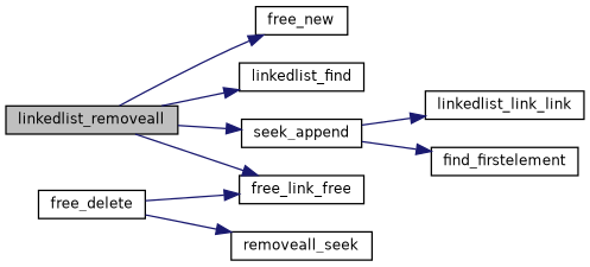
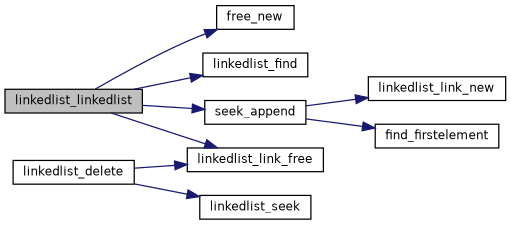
  digraph {
    rankdir=LR
    node [color=black fillcolor=white fontname=Helvetica fontsize=10 shape=record style=filled]
    edge [color=midnightblue fontname=Helvetica fontsize=10 labelfontname=Helvetica labelfontsize=10 style=solid]
-   n1 [fillcolor=grey75 fontcolor=black height=0.2 label=linkedlist_removeall width=0.4]
+   n1 [fillcolor=grey75 fontcolor=black height=0.2 label=linkedlist_linkedlist width=0.4]
    n2 [height=0.2 label=free_new width=0.4]
    n3 [height=0.2 label=linkedlist_find width=0.4]
    n4 [height=0.2 label=seek_append width=0.4]
-   n5 [height=0.2 label=free_link_free width=0.4]
-   n6 [height=0.2 label=linkedlist_link_link width=0.4]
+   n5 [height=0.2 label=linkedlist_link_free width=0.4]
+   n6 [height=0.2 label=linkedlist_link_new width=0.4]
    n7 [height=0.2 label=find_firstelement width=0.4]
-   n8 [height=0.2 label=free_delete width=0.4]
-   n9 [height=0.2 label=removeall_seek width=0.4]
+   n8 [height=0.2 label=linkedlist_delete width=0.4]
+   n9 [height=0.2 label=linkedlist_seek width=0.4]
    n1 -> n2
    n1 -> n3
    n1 -> n4
    n1 -> n5
    n4 -> n6
    n4 -> n7
    n8 -> n5
    n8 -> n9
  }
